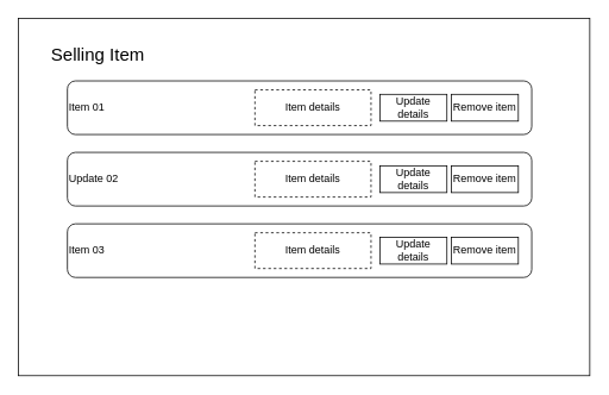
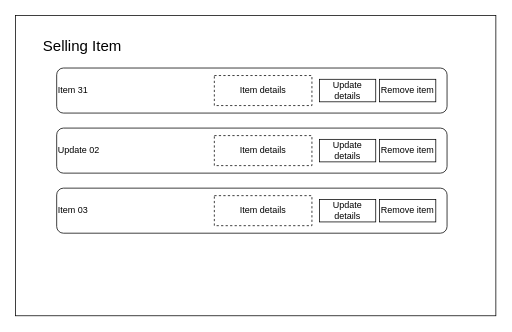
  <mxCell id="0" />
  <mxCell id="1" parent="0" />
  <mxCell id="2" value="" style="rounded=0;whiteSpace=wrap;html=1;fillColor=none;" vertex="1" parent="1"><mxGeometry x="20" y="20" width="640" height="400" as="geometry" /></mxCell>
- <mxCell id="3" value="Item 01" style="rounded=1;whiteSpace=wrap;html=1;align=left;" vertex="1" parent="1"><mxGeometry x="75" y="90" width="520" height="60" as="geometry" /></mxCell>
+ <mxCell id="3" value="Item 31" style="rounded=1;whiteSpace=wrap;html=1;align=left;" vertex="1" parent="1"><mxGeometry x="75" y="90" width="520" height="60" as="geometry" /></mxCell>
  <mxCell id="4" value="Remove item" style="rounded=0;whiteSpace=wrap;html=1;" vertex="1" parent="1"><mxGeometry x="505" y="105" width="75" height="30" as="geometry" /></mxCell>
  <mxCell id="5" value="Update 02" style="rounded=1;whiteSpace=wrap;html=1;align=left;" vertex="1" parent="1"><mxGeometry x="75" y="170" width="520" height="60" as="geometry" /></mxCell>
  <mxCell id="6" value="Item 03" style="rounded=1;whiteSpace=wrap;html=1;align=left;" vertex="1" parent="1"><mxGeometry x="75" y="250" width="520" height="60" as="geometry" /></mxCell>
  <mxCell id="7" value="Remove item" style="rounded=0;whiteSpace=wrap;html=1;" vertex="1" parent="1"><mxGeometry x="505" y="185" width="75" height="30" as="geometry" /></mxCell>
  <mxCell id="8" value="Remove item" style="rounded=0;whiteSpace=wrap;html=1;" vertex="1" parent="1"><mxGeometry x="505" y="265" width="75" height="30" as="geometry" /></mxCell>
  <mxCell id="9" value="Selling Item" style="rounded=0;whiteSpace=wrap;html=1;fillColor=none;strokeColor=none;fontSize=20;align=left;" vertex="1" parent="1"><mxGeometry x="55" y="30" width="190" height="60" as="geometry" /></mxCell>
  <mxCell id="10" value="Item details" style="rounded=0;whiteSpace=wrap;html=1;dashed=1;" vertex="1" parent="1"><mxGeometry x="285" y="100" width="130" height="40" as="geometry" /></mxCell>
  <mxCell id="11" value="Item details" style="rounded=0;whiteSpace=wrap;html=1;dashed=1;" vertex="1" parent="1"><mxGeometry x="285" y="180" width="130" height="40" as="geometry" /></mxCell>
  <mxCell id="12" value="Item details" style="rounded=0;whiteSpace=wrap;html=1;dashed=1;" vertex="1" parent="1"><mxGeometry x="285" y="260" width="130" height="40" as="geometry" /></mxCell>
  <mxCell id="13" value="Update details" style="rounded=0;whiteSpace=wrap;html=1;" vertex="1" parent="1"><mxGeometry x="425" y="105" width="75" height="30" as="geometry" /></mxCell>
  <mxCell id="14" value="Update details" style="rounded=0;whiteSpace=wrap;html=1;" vertex="1" parent="1"><mxGeometry x="425" y="185" width="75" height="30" as="geometry" /></mxCell>
  <mxCell id="15" value="Update details" style="rounded=0;whiteSpace=wrap;html=1;" vertex="1" parent="1"><mxGeometry x="425" y="265" width="75" height="30" as="geometry" /></mxCell>
